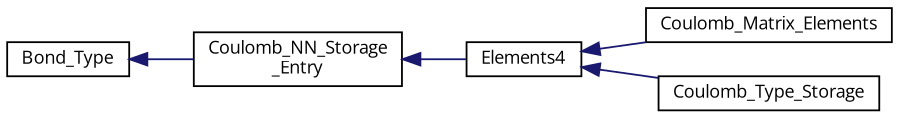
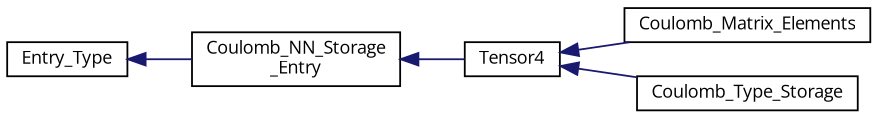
  digraph {
    fontname="Open Sans"
    rankdir=LR
    node [color=black fillcolor=white fontname="Open Sans" fontsize=10 shape=record style=filled]
    edge [color=midnightblue dir=back fontname="Open Sans" fontsize=10 labelfontname=Helvetica labelfontsize=10 style=solid]
-   n1 [height=0.2 label=Bond_Type width=0.4]
+   n1 [height=0.2 label=Entry_Type width=0.4]
    n2 [height=0.2 label="Coulomb_NN_Storage\l_Entry" width=0.4]
-   n3 [height=0.2 label=Elements4 width=0.4]
+   n3 [height=0.2 label=Tensor4 width=0.4]
    n4 [height=0.2 label=Coulomb_Matrix_Elements width=0.4]
    n5 [height=0.2 label=Coulomb_Type_Storage width=0.4]
    n1 -> n2
    n2 -> n3
    n3 -> n4
    n3 -> n5
  }
